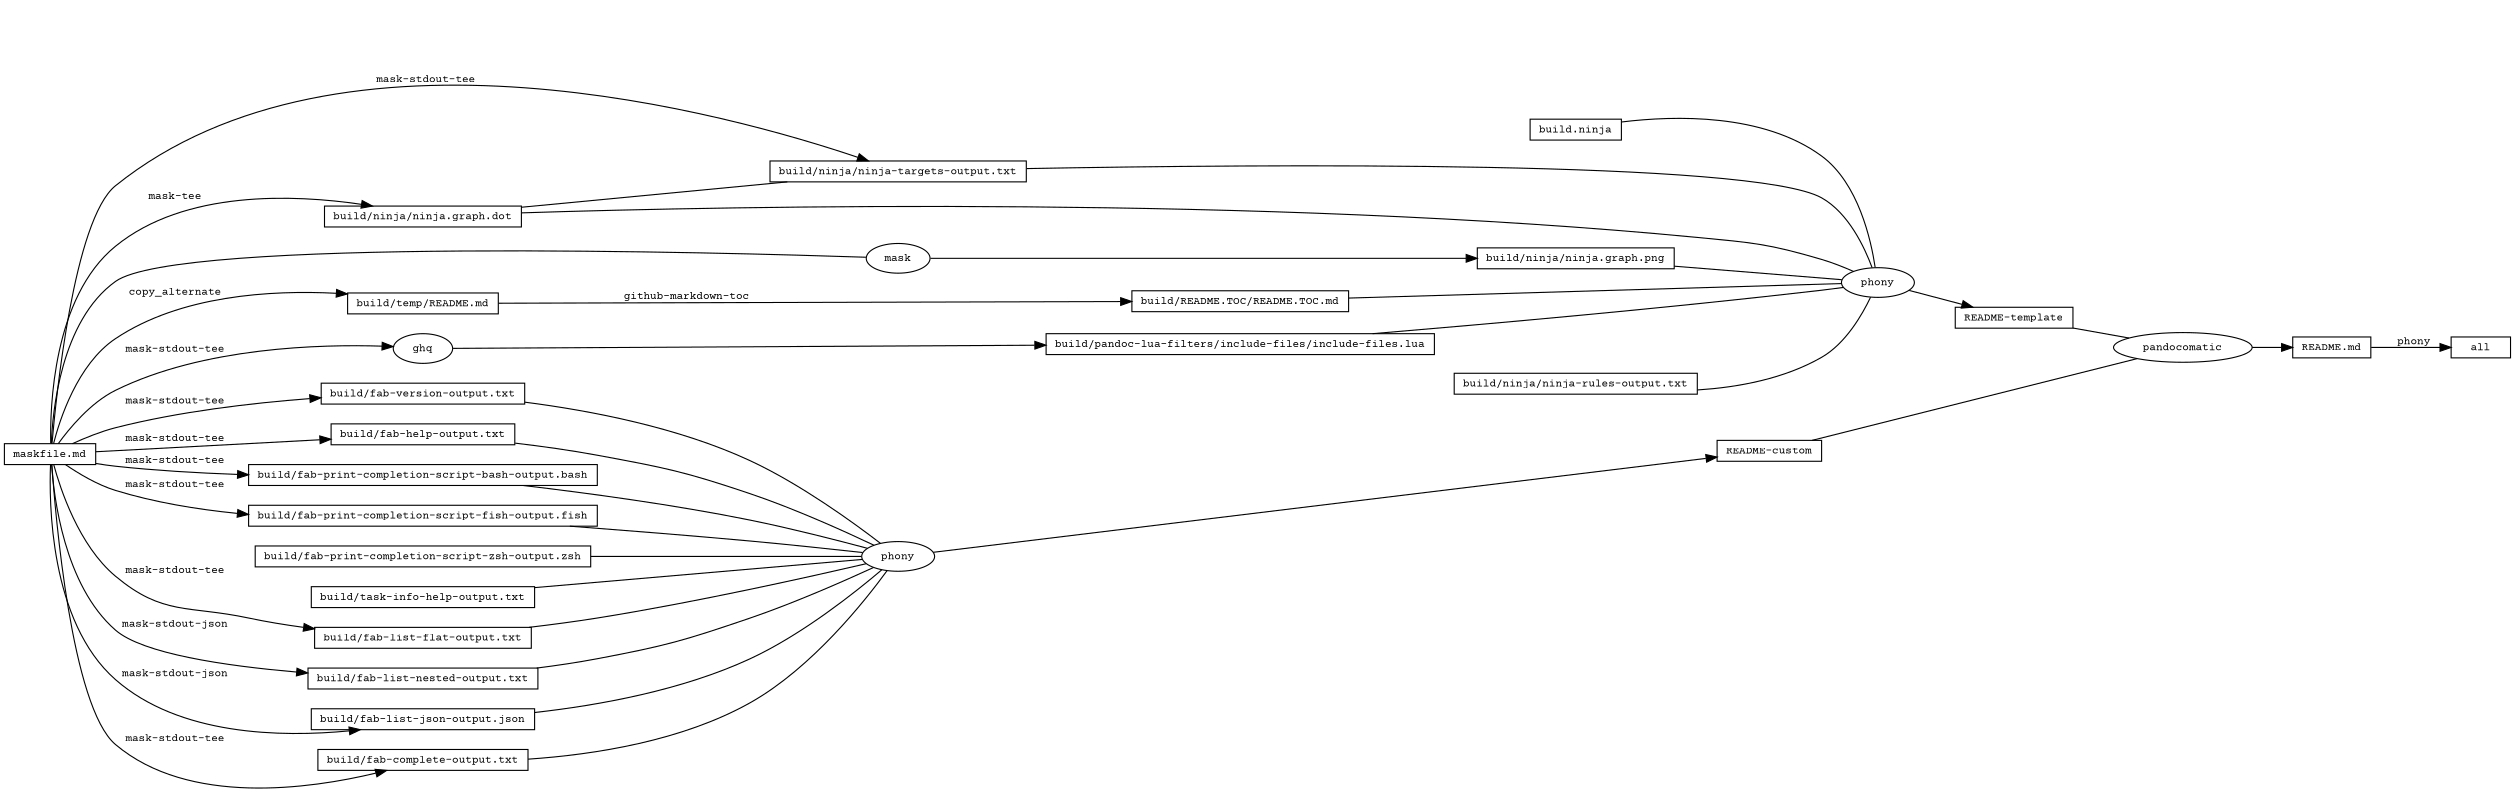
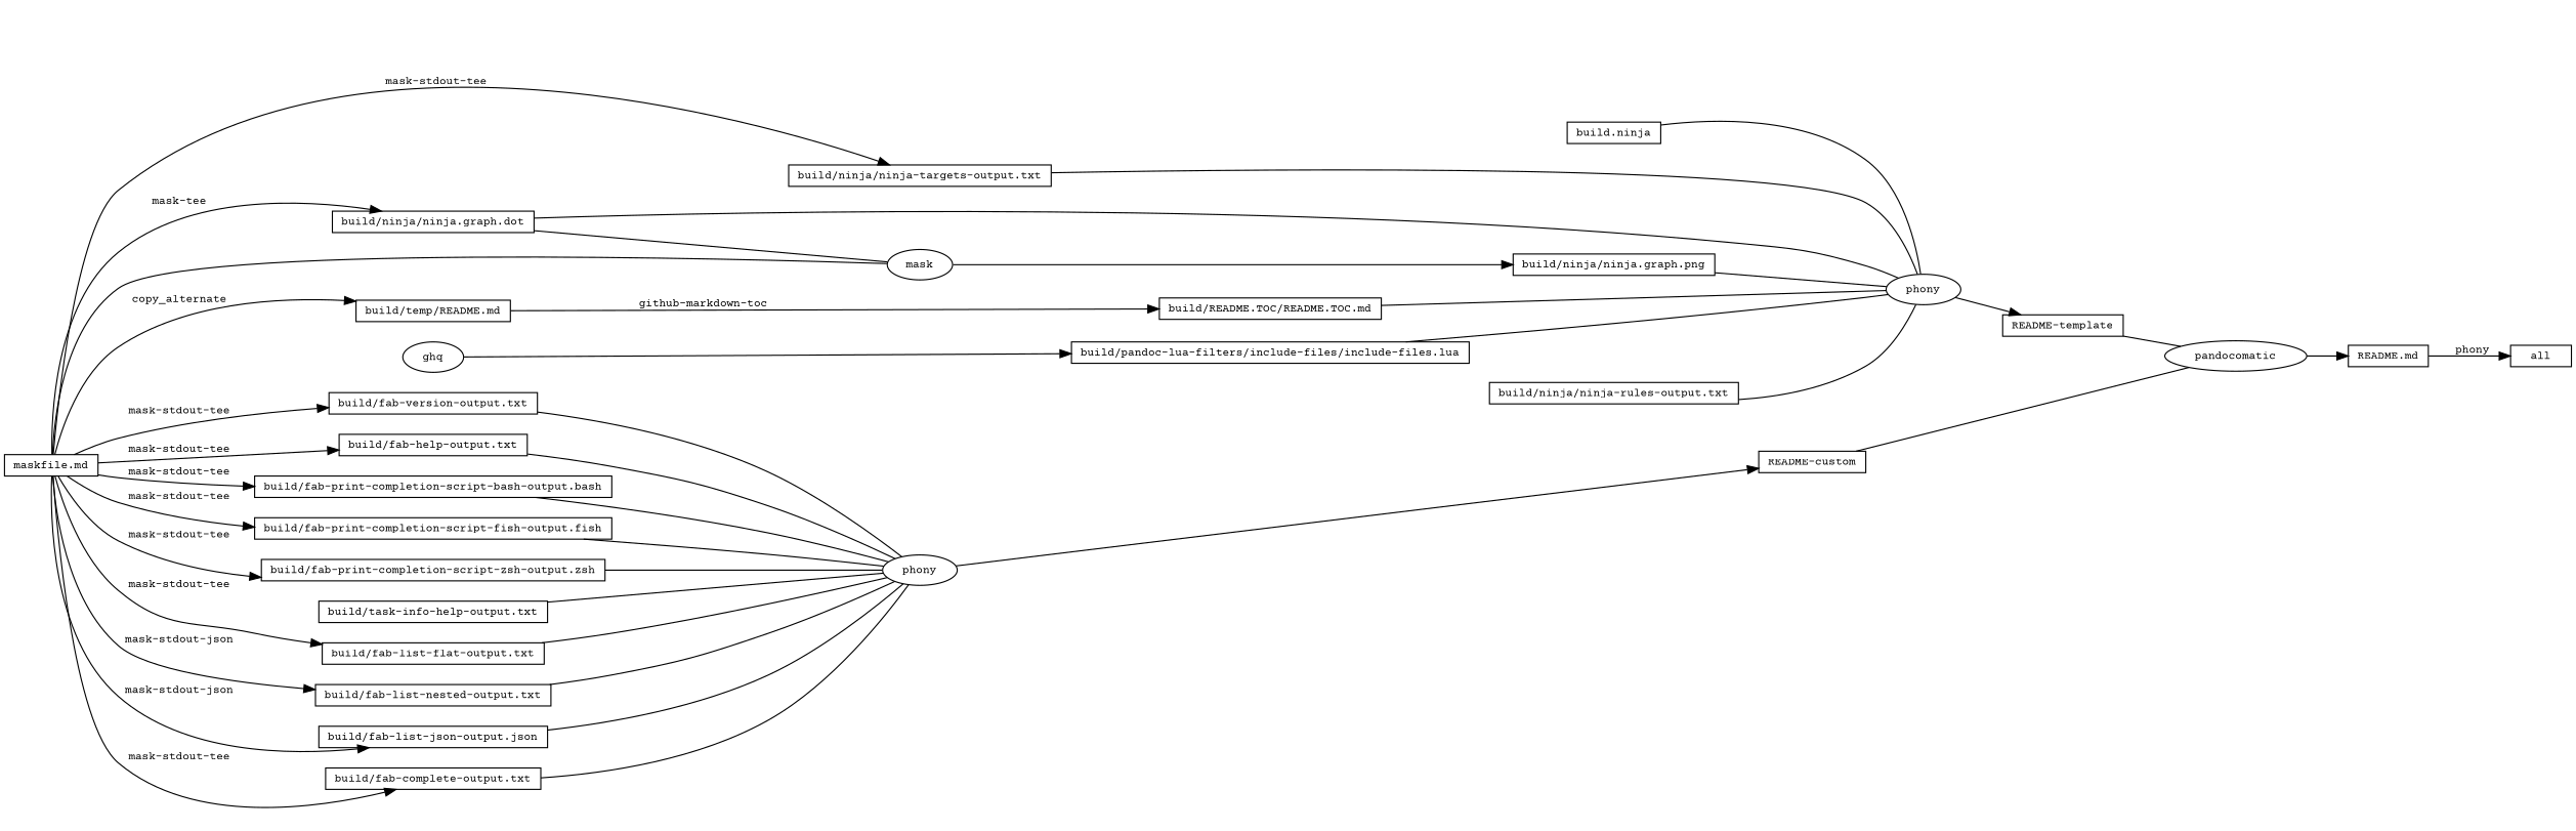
  digraph {
    fontname="Courier Prime"
    rankdir=LR
    node [fontname="Courier Prime" fontsize=10 shape=box]
    edge [fontname="Courier Prime" fontsize=10 arrowhead=none]
    n1 [height=0.25 label=all]
    n2 [height=0.25 label="README.md"]
    n3 [height=0.25 label=pandocomatic shape=ellipse]
    n4 [height=0.25 label="maskfile.md"]
    n5 [height=0.25 label="build/ninja/ninja-targets-output.txt"]
    n6 [height=0.25 label="build/ninja/ninja.graph.dot"]
    n7 [height=0.25 label=mask shape=ellipse]
    n8 [height=0.25 label="build/temp/README.md"]
    n9 [height=0.25 label="build/fab-list-flat-output.txt"]
    n10 [height=0.25 label="build/fab-list-nested-output.txt"]
    n11 [height=0.25 label="build/fab-list-json-output.json"]
    n12 [height=0.25 label="build/fab-complete-output.txt"]
    n13 [height=0.25 label="build/fab-version-output.txt"]
    n14 [height=0.25 label="build/fab-help-output.txt"]
    n15 [height=0.25 label="build/fab-print-completion-script-bash-output.bash"]
    n16 [height=0.25 label="build/fab-print-completion-script-fish-output.fish"]
    n17 [height=0.25 label="build/fab-print-completion-script-zsh-output.zsh"]
    n18 [height=0.25 label="build/ninja/ninja-rules-output.txt"]
    n19 [height=0.25 label=phony shape=ellipse]
    n20 [height=0.25 label="build/ninja/ninja.graph.png"]
    n21 [height=0.25 label="build/README.TOC/README.TOC.md"]
    n22 [height=0.25 label="build/task-info-help-output.txt"]
    n23 [height=0.25 label=phony shape=ellipse]
    n24 [height=0.25 label="README-template"]
    n25 [height=0.25 label="README-custom"]
    n26 [height=0.25 label="build/pandoc-lua-filters/include-files/include-files.lua"]
    n27 [height=0.25 label="build.ninja"]
    n28 [height=0.25 label=ghq shape=ellipse]
    n2 -> n1 [label=" phony" arrowhead=""]
    n3 -> n2 [arrowhead=""]
    n4 -> n5 [label=" mask-stdout-tee" arrowhead=""]
    n4 -> n6 [label=" mask-tee" arrowhead=""]
    n4 -> n7
    n4 -> n8 [label=" copy_alternate" arrowhead=""]
    n4 -> n9 [label=" mask-stdout-tee" arrowhead=""]
    n4 -> n10 [label=" mask-stdout-json" arrowhead=""]
    n4 -> n11 [label=" mask-stdout-json" arrowhead=""]
    n4 -> n12 [label=" mask-stdout-tee" arrowhead=""]
    n4 -> n13 [label=" mask-stdout-tee" arrowhead=""]
    n4 -> n14 [label=" mask-stdout-tee" arrowhead=""]
    n4 -> n15 [label=" mask-stdout-tee" arrowhead=""]
    n4 -> n16 [label=" mask-stdout-tee" arrowhead=""]
-   n4 -> n28 [label=" mask-stdout-tee" arrowhead=""]
+   n4 -> n17 [label=" mask-stdout-tee" arrowhead=""]
    n5 -> n19
-   n6 -> n5
+   n6 -> n7
    n6 -> n19
    n7 -> n20 [arrowhead=""]
    n8 -> n21 [label=" github-markdown-toc" arrowhead=""]
    n9 -> n23
    n10 -> n23
    n11 -> n23
    n12 -> n23
    n13 -> n23
    n14 -> n23
    n15 -> n23
    n16 -> n23
    n17 -> n23
    n18 -> n19
    n19 -> n24 [arrowhead=""]
    n20 -> n19
    n21 -> n19
    n22 -> n23
    n23 -> n25 [arrowhead=""]
    n24 -> n3
    n25 -> n3
    n26 -> n19
    n27 -> n19
    n28 -> n26 [arrowhead=""]
  }
